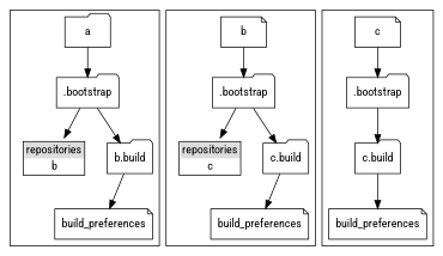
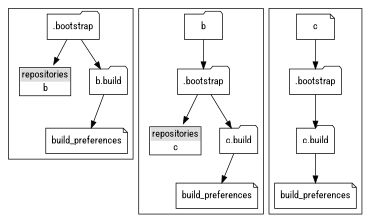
  digraph {
    fontname="Roboto Condensed"
    node [fontname="Roboto Condensed" shape=folder]
    edge [fontname="Roboto Condensed"]
    n1 [label=".bootstrap"]
-   a
    n3 [label=< <TABLE BORDER="1" CELLBORDER="0" CELLSPACING="0"> <TR><TD bgcolor="#DDDDDD">repositories</TD></TR> <TR><TD PORT="f0">b</TD></TR> </TABLE>> shape=none]
    n4 [label="b.build"]
    n5 [label=build_preferences shape=note]
    n6 [label=".bootstrap"]
-   b [shape=note]
+   b
    n8 [label=< <TABLE BORDER="1" CELLBORDER="0" CELLSPACING="0"> <TR><TD bgcolor="#DDDDDD">repositories</TD></TR> <TR><TD PORT="f0">c</TD></TR> </TABLE>> shape=none]
    n9 [label="c.build"]
    n10 [label=build_preferences shape=note]
    n11 [label=".bootstrap"]
    c [shape=note]
    n13 [label="c.build"]
    n14 [label=build_preferences shape=note]
    subgraph cluster_1 {
      n1
-     a
      n3
      n4
      n5
    }
    subgraph cluster_2 {
      n6
      b
      n8
      n9
      n10
    }
    subgraph cluster_3 {
      n11
      c
      n13
      n14
    }
    n1 -> n3
    n1 -> n4
-   a -> n1
    n4 -> n5
    n6 -> n8
    n6 -> n9
    b -> n6
    n9 -> n10
    n11 -> n13
    c -> n11
    n13 -> n14
  }
